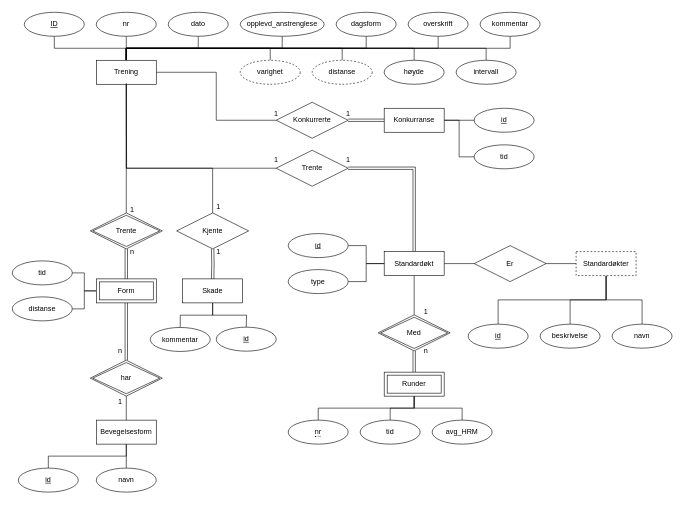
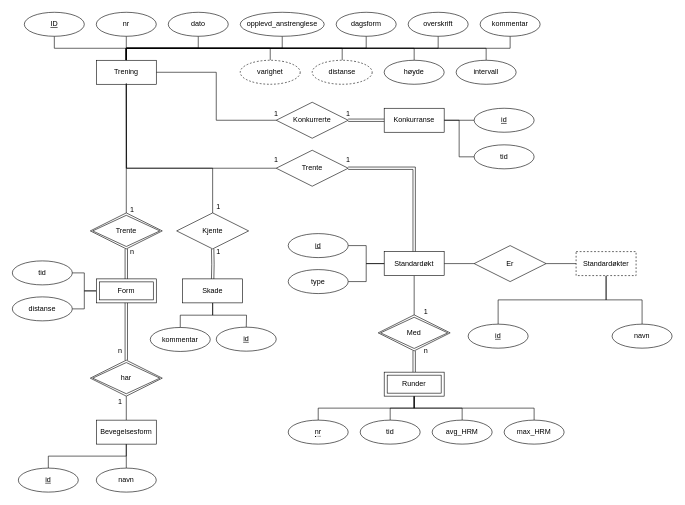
  <mxCell id="0" />
  <mxCell id="1" parent="0" />
  <mxCell id="2" style="edgeStyle=orthogonalEdgeStyle;rounded=0;orthogonalLoop=1;jettySize=auto;html=1;exitX=0.5;exitY=0;exitDx=0;exitDy=0;entryX=0.5;entryY=1;entryDx=0;entryDy=0;endArrow=none;endFill=0;" parent="1" source="16" target="17" edge="1"><mxGeometry relative="1" as="geometry" /></mxCell>
  <mxCell id="3" style="edgeStyle=orthogonalEdgeStyle;rounded=0;orthogonalLoop=1;jettySize=auto;html=1;exitX=0.5;exitY=0;exitDx=0;exitDy=0;entryX=0.5;entryY=1;entryDx=0;entryDy=0;endArrow=none;endFill=0;" parent="1" source="16" target="18" edge="1"><mxGeometry relative="1" as="geometry" /></mxCell>
  <mxCell id="4" style="edgeStyle=orthogonalEdgeStyle;rounded=0;orthogonalLoop=1;jettySize=auto;html=1;exitX=0.5;exitY=0;exitDx=0;exitDy=0;entryX=0.5;entryY=1;entryDx=0;entryDy=0;endArrow=none;endFill=0;" parent="1" source="16" target="19" edge="1"><mxGeometry relative="1" as="geometry" /></mxCell>
  <mxCell id="5" style="edgeStyle=orthogonalEdgeStyle;rounded=0;orthogonalLoop=1;jettySize=auto;html=1;exitX=0.5;exitY=0;exitDx=0;exitDy=0;entryX=0.5;entryY=1;entryDx=0;entryDy=0;endArrow=none;endFill=0;" parent="1" source="16" target="20" edge="1"><mxGeometry relative="1" as="geometry" /></mxCell>
  <mxCell id="6" style="edgeStyle=orthogonalEdgeStyle;rounded=0;orthogonalLoop=1;jettySize=auto;html=1;exitX=0.5;exitY=0;exitDx=0;exitDy=0;endArrow=none;endFill=0;" parent="1" source="16" target="21" edge="1"><mxGeometry relative="1" as="geometry" /></mxCell>
  <mxCell id="7" style="edgeStyle=orthogonalEdgeStyle;rounded=0;orthogonalLoop=1;jettySize=auto;html=1;exitX=0.5;exitY=0;exitDx=0;exitDy=0;endArrow=none;endFill=0;" parent="1" source="16" target="22" edge="1"><mxGeometry relative="1" as="geometry" /></mxCell>
  <mxCell id="8" style="edgeStyle=orthogonalEdgeStyle;rounded=0;orthogonalLoop=1;jettySize=auto;html=1;exitX=0.5;exitY=0;exitDx=0;exitDy=0;entryX=0.5;entryY=1;entryDx=0;entryDy=0;endArrow=none;endFill=0;" parent="1" source="16" target="23" edge="1"><mxGeometry relative="1" as="geometry" /></mxCell>
  <mxCell id="9" style="edgeStyle=orthogonalEdgeStyle;rounded=0;orthogonalLoop=1;jettySize=auto;html=1;exitX=0.5;exitY=0;exitDx=0;exitDy=0;entryX=0.5;entryY=0;entryDx=0;entryDy=0;endArrow=none;endFill=0;" parent="1" source="16" target="24" edge="1"><mxGeometry relative="1" as="geometry" /></mxCell>
  <mxCell id="10" style="edgeStyle=orthogonalEdgeStyle;rounded=0;orthogonalLoop=1;jettySize=auto;html=1;exitX=0.5;exitY=0;exitDx=0;exitDy=0;entryX=0.5;entryY=0;entryDx=0;entryDy=0;endArrow=none;endFill=0;" parent="1" source="16" target="25" edge="1"><mxGeometry relative="1" as="geometry" /></mxCell>
  <mxCell id="11" style="edgeStyle=orthogonalEdgeStyle;rounded=0;orthogonalLoop=1;jettySize=auto;html=1;exitX=0.5;exitY=0;exitDx=0;exitDy=0;entryX=0.5;entryY=0;entryDx=0;entryDy=0;endArrow=none;endFill=0;" parent="1" source="16" target="26" edge="1"><mxGeometry relative="1" as="geometry" /></mxCell>
  <mxCell id="12" style="edgeStyle=orthogonalEdgeStyle;rounded=0;orthogonalLoop=1;jettySize=auto;html=1;exitX=0.5;exitY=1;exitDx=0;exitDy=0;entryX=0.5;entryY=0;entryDx=0;entryDy=0;endArrow=none;endFill=0;" parent="1" source="16" target="33" edge="1"><mxGeometry relative="1" as="geometry" /></mxCell>
  <mxCell id="13" style="edgeStyle=orthogonalEdgeStyle;rounded=0;orthogonalLoop=1;jettySize=auto;html=1;exitX=0.5;exitY=0;exitDx=0;exitDy=0;entryX=0.5;entryY=0;entryDx=0;entryDy=0;endArrow=none;endFill=0;" parent="1" source="16" target="45" edge="1"><mxGeometry relative="1" as="geometry" /></mxCell>
  <mxCell id="14" style="edgeStyle=orthogonalEdgeStyle;rounded=0;orthogonalLoop=1;jettySize=auto;html=1;exitX=1;exitY=0.5;exitDx=0;exitDy=0;entryX=0;entryY=0.5;entryDx=0;entryDy=0;endArrow=none;endFill=0;" parent="1" source="16" target="79" edge="1"><mxGeometry relative="1" as="geometry"><mxPoint x="460" y="200" as="targetPoint" /></mxGeometry></mxCell>
  <mxCell id="15" style="edgeStyle=orthogonalEdgeStyle;rounded=0;orthogonalLoop=1;jettySize=auto;html=1;exitX=0.5;exitY=1;exitDx=0;exitDy=0;endArrow=none;endFill=0;entryX=0.5;entryY=0;entryDx=0;entryDy=0;" parent="1" source="16" target="40" edge="1"><mxGeometry relative="1" as="geometry"><mxPoint x="310" y="300" as="targetPoint" /><Array as="points"><mxPoint x="210" y="280" /><mxPoint x="354" y="280" /></Array></mxGeometry></mxCell>
  <mxCell id="16" value="Trening" style="whiteSpace=wrap;html=1;align=center;" parent="1" vertex="1"><mxGeometry x="160" y="100" width="100" height="40" as="geometry" /></mxCell>
  <mxCell id="17" value="ID" style="ellipse;whiteSpace=wrap;html=1;align=center;fontStyle=4;" parent="1" vertex="1"><mxGeometry x="40" y="20" width="100" height="40" as="geometry" /></mxCell>
  <mxCell id="18" value="nr" style="ellipse;whiteSpace=wrap;html=1;align=center;" parent="1" vertex="1"><mxGeometry x="160" y="20" width="100" height="40" as="geometry" /></mxCell>
  <mxCell id="19" value="dato" style="ellipse;whiteSpace=wrap;html=1;align=center;" parent="1" vertex="1"><mxGeometry x="280" y="20" width="100" height="40" as="geometry" /></mxCell>
  <mxCell id="20" value="opplevd_anstrenglese" style="ellipse;whiteSpace=wrap;html=1;align=center;" parent="1" vertex="1"><mxGeometry x="400" y="20" width="140" height="40" as="geometry" /></mxCell>
  <mxCell id="21" value="dagsform" style="ellipse;whiteSpace=wrap;html=1;align=center;" parent="1" vertex="1"><mxGeometry x="560" y="20" width="100" height="40" as="geometry" /></mxCell>
  <mxCell id="22" value="overskrift" style="ellipse;whiteSpace=wrap;html=1;align=center;" parent="1" vertex="1"><mxGeometry x="680" y="20" width="100" height="40" as="geometry" /></mxCell>
  <mxCell id="23" value="kommentar" style="ellipse;whiteSpace=wrap;html=1;align=center;" parent="1" vertex="1"><mxGeometry x="800" y="20" width="100" height="40" as="geometry" /></mxCell>
  <mxCell id="24" value="varighet" style="ellipse;whiteSpace=wrap;html=1;align=center;dashed=1;" parent="1" vertex="1"><mxGeometry x="400" y="100" width="100" height="40" as="geometry" /></mxCell>
  <mxCell id="25" value="distanse" style="ellipse;whiteSpace=wrap;html=1;align=center;dashed=1;" parent="1" vertex="1"><mxGeometry x="520" y="100" width="100" height="40" as="geometry" /></mxCell>
  <mxCell id="26" value="høyde" style="ellipse;whiteSpace=wrap;html=1;align=center;" parent="1" vertex="1"><mxGeometry x="640" y="100" width="100" height="40" as="geometry" /></mxCell>
  <mxCell id="27" value="tid" style="ellipse;whiteSpace=wrap;html=1;align=center;" parent="1" vertex="1"><mxGeometry x="20" y="434.5" width="100" height="40" as="geometry" /></mxCell>
  <mxCell id="28" style="edgeStyle=orthogonalEdgeStyle;rounded=0;orthogonalLoop=1;jettySize=auto;html=1;exitX=0;exitY=0.5;exitDx=0;exitDy=0;entryX=1;entryY=0.5;entryDx=0;entryDy=0;endArrow=none;endFill=0;" parent="1" source="30" target="27" edge="1"><mxGeometry relative="1" as="geometry" /></mxCell>
  <mxCell id="29" style="edgeStyle=orthogonalEdgeStyle;rounded=0;orthogonalLoop=1;jettySize=auto;html=1;exitX=0;exitY=0.5;exitDx=0;exitDy=0;entryX=1;entryY=0.5;entryDx=0;entryDy=0;endArrow=none;endFill=0;" parent="1" source="30" target="31" edge="1"><mxGeometry relative="1" as="geometry" /></mxCell>
  <mxCell id="30" value="Form" style="shape=ext;margin=3;double=1;whiteSpace=wrap;html=1;align=center;" parent="1" vertex="1"><mxGeometry x="160" y="464.5" width="100" height="40" as="geometry" /></mxCell>
  <mxCell id="31" value="distanse" style="ellipse;whiteSpace=wrap;html=1;align=center;" parent="1" vertex="1"><mxGeometry x="20" y="494.5" width="100" height="40" as="geometry" /></mxCell>
  <mxCell id="32" style="edgeStyle=orthogonalEdgeStyle;rounded=0;orthogonalLoop=1;jettySize=auto;html=1;exitX=0.5;exitY=1;exitDx=0;exitDy=0;entryX=0.5;entryY=0;entryDx=0;entryDy=0;endArrow=none;endFill=0;shape=link;" parent="1" source="33" target="30" edge="1"><mxGeometry relative="1" as="geometry" /></mxCell>
  <mxCell id="33" value="Trente" style="shape=rhombus;double=1;perimeter=rhombusPerimeter;whiteSpace=wrap;html=1;align=center;" parent="1" vertex="1"><mxGeometry x="150" y="354.5" width="120" height="60" as="geometry" /></mxCell>
  <mxCell id="34" value="1" style="text;html=1;strokeColor=none;fillColor=none;align=center;verticalAlign=middle;whiteSpace=wrap;rounded=0;" parent="1" vertex="1"><mxGeometry x="190" y="334.5" width="60" height="30" as="geometry" /></mxCell>
  <mxCell id="35" value="n" style="text;html=1;strokeColor=none;fillColor=none;align=center;verticalAlign=middle;whiteSpace=wrap;rounded=0;" parent="1" vertex="1"><mxGeometry x="190" y="404.5" width="60" height="30" as="geometry" /></mxCell>
  <mxCell id="36" style="edgeStyle=orthogonalEdgeStyle;rounded=0;orthogonalLoop=1;jettySize=auto;html=1;exitX=0.5;exitY=1;exitDx=0;exitDy=0;entryX=0.5;entryY=0;entryDx=0;entryDy=0;endArrow=none;endFill=0;" parent="1" source="38" target="41" edge="1"><mxGeometry relative="1" as="geometry" /></mxCell>
  <mxCell id="37" style="edgeStyle=orthogonalEdgeStyle;rounded=0;orthogonalLoop=1;jettySize=auto;html=1;exitX=0.5;exitY=1;exitDx=0;exitDy=0;entryX=0.5;entryY=0;entryDx=0;entryDy=0;endArrow=none;endFill=0;" parent="1" source="38" edge="1"><mxGeometry relative="1" as="geometry"><mxPoint x="410" y="545.5" as="targetPoint" /></mxGeometry></mxCell>
  <mxCell id="38" value="Skade" style="whiteSpace=wrap;html=1;align=center;" parent="1" vertex="1"><mxGeometry x="304" y="464.5" width="100" height="40" as="geometry" /></mxCell>
  <mxCell id="39" style="edgeStyle=orthogonalEdgeStyle;rounded=0;orthogonalLoop=1;jettySize=auto;html=1;exitX=0.5;exitY=1;exitDx=0;exitDy=0;entryX=0.5;entryY=0;entryDx=0;entryDy=0;endArrow=none;endFill=0;shape=link;" parent="1" target="38" edge="1"><mxGeometry relative="1" as="geometry"><mxPoint x="354" y="414.5" as="sourcePoint" /></mxGeometry></mxCell>
  <mxCell id="40" value="Kjente" style="shape=rhombus;perimeter=rhombusPerimeter;whiteSpace=wrap;html=1;align=center;" parent="1" vertex="1"><mxGeometry x="294" y="354.5" width="120" height="60" as="geometry" /></mxCell>
  <mxCell id="41" value="kommentar" style="ellipse;whiteSpace=wrap;html=1;align=center;" parent="1" vertex="1"><mxGeometry x="250" y="545.5" width="100" height="40" as="geometry" /></mxCell>
  <mxCell id="42" value="&lt;u&gt;id&lt;/u&gt;" style="ellipse;whiteSpace=wrap;html=1;align=center;" parent="1" vertex="1"><mxGeometry x="360" y="545" width="100" height="40" as="geometry" /></mxCell>
  <mxCell id="43" value="1" style="text;html=1;strokeColor=none;fillColor=none;align=center;verticalAlign=middle;whiteSpace=wrap;rounded=0;" parent="1" vertex="1"><mxGeometry x="334" y="404.5" width="60" height="30" as="geometry" /></mxCell>
  <mxCell id="44" value="1" style="text;html=1;strokeColor=none;fillColor=none;align=center;verticalAlign=middle;whiteSpace=wrap;rounded=0;" parent="1" vertex="1"><mxGeometry x="334" y="330" width="60" height="30" as="geometry" /></mxCell>
  <mxCell id="45" value="intervall" style="ellipse;whiteSpace=wrap;html=1;align=center;" parent="1" vertex="1"><mxGeometry x="760" y="100" width="100" height="40" as="geometry" /></mxCell>
  <mxCell id="46" style="edgeStyle=orthogonalEdgeStyle;rounded=0;orthogonalLoop=1;jettySize=auto;html=1;exitX=1;exitY=0.5;exitDx=0;exitDy=0;entryX=0;entryY=0.5;entryDx=0;entryDy=0;endArrow=none;endFill=0;" parent="1" source="48" target="50" edge="1"><mxGeometry relative="1" as="geometry" /></mxCell>
  <mxCell id="47" style="edgeStyle=orthogonalEdgeStyle;rounded=0;orthogonalLoop=1;jettySize=auto;html=1;exitX=1;exitY=0.5;exitDx=0;exitDy=0;entryX=0;entryY=0.5;entryDx=0;entryDy=0;endArrow=none;endFill=0;" parent="1" source="48" target="49" edge="1"><mxGeometry relative="1" as="geometry" /></mxCell>
  <mxCell id="48" value="Konkurranse" style="whiteSpace=wrap;html=1;align=center;" parent="1" vertex="1"><mxGeometry x="640" y="180" width="100" height="40" as="geometry" /></mxCell>
  <mxCell id="49" value="tid" style="ellipse;whiteSpace=wrap;html=1;align=center;" parent="1" vertex="1"><mxGeometry x="790" y="241" width="100" height="40" as="geometry" /></mxCell>
  <mxCell id="50" value="&lt;u&gt;id&lt;/u&gt;" style="ellipse;whiteSpace=wrap;html=1;align=center;" parent="1" vertex="1"><mxGeometry x="790" y="180" width="100" height="40" as="geometry" /></mxCell>
  <mxCell id="51" style="edgeStyle=orthogonalEdgeStyle;rounded=0;orthogonalLoop=1;jettySize=auto;html=1;exitX=1;exitY=0.5;exitDx=0;exitDy=0;entryX=0;entryY=0.5;entryDx=0;entryDy=0;endArrow=none;endFill=0;shape=link;" parent="1" source="79" target="48" edge="1"><mxGeometry relative="1" as="geometry"><mxPoint x="580" y="200" as="sourcePoint" /></mxGeometry></mxCell>
  <mxCell id="52" value="1" style="text;html=1;strokeColor=none;fillColor=none;align=center;verticalAlign=middle;whiteSpace=wrap;rounded=0;" parent="1" vertex="1"><mxGeometry x="430" y="174" width="60" height="30" as="geometry" /></mxCell>
  <mxCell id="53" value="1" style="text;html=1;strokeColor=none;fillColor=none;align=center;verticalAlign=middle;whiteSpace=wrap;rounded=0;" parent="1" vertex="1"><mxGeometry x="550" y="174" width="60" height="30" as="geometry" /></mxCell>
  <mxCell id="54" style="edgeStyle=orthogonalEdgeStyle;rounded=0;orthogonalLoop=1;jettySize=auto;html=1;exitX=0.5;exitY=0;exitDx=0;exitDy=0;entryX=1;entryY=0.5;entryDx=0;entryDy=0;endArrow=none;endFill=0;shape=link;" parent="1" source="57" target="59" edge="1"><mxGeometry relative="1" as="geometry" /></mxCell>
  <mxCell id="55" style="edgeStyle=orthogonalEdgeStyle;rounded=0;orthogonalLoop=1;jettySize=auto;html=1;exitX=0.5;exitY=1;exitDx=0;exitDy=0;entryX=0.5;entryY=0;entryDx=0;entryDy=0;endArrow=none;endFill=0;" parent="1" source="57" target="65" edge="1"><mxGeometry relative="1" as="geometry" /></mxCell>
  <mxCell id="56" style="edgeStyle=orthogonalEdgeStyle;rounded=0;orthogonalLoop=1;jettySize=auto;html=1;exitX=1;exitY=0.5;exitDx=0;exitDy=0;entryX=0;entryY=0.5;entryDx=0;entryDy=0;endArrow=none;endFill=0;" edge="1" parent="1" source="57" target="91"><mxGeometry relative="1" as="geometry" /></mxCell>
  <mxCell id="57" value="Standardøkt" style="whiteSpace=wrap;html=1;align=center;" parent="1" vertex="1"><mxGeometry x="640" y="419" width="100" height="40" as="geometry" /></mxCell>
  <mxCell id="58" style="edgeStyle=orthogonalEdgeStyle;rounded=0;orthogonalLoop=1;jettySize=auto;html=1;exitX=0;exitY=0.5;exitDx=0;exitDy=0;entryX=0.5;entryY=1;entryDx=0;entryDy=0;endArrow=none;endFill=0;" parent="1" source="59" edge="1"><mxGeometry relative="1" as="geometry"><mxPoint x="460" y="280" as="sourcePoint" /><mxPoint x="210" y="138" as="targetPoint" /></mxGeometry></mxCell>
  <mxCell id="59" value="Trente" style="shape=rhombus;perimeter=rhombusPerimeter;whiteSpace=wrap;html=1;align=center;" parent="1" vertex="1"><mxGeometry x="460" y="250" width="120" height="60" as="geometry" /></mxCell>
  <mxCell id="60" style="edgeStyle=orthogonalEdgeStyle;rounded=0;orthogonalLoop=1;jettySize=auto;html=1;exitX=1;exitY=0.5;exitDx=0;exitDy=0;entryX=0;entryY=0.5;entryDx=0;entryDy=0;endArrow=none;endFill=0;" edge="1" parent="1" source="61" target="57"><mxGeometry relative="1" as="geometry" /></mxCell>
  <mxCell id="61" value="&lt;u&gt;id&lt;/u&gt;" style="ellipse;whiteSpace=wrap;html=1;align=center;" parent="1" vertex="1"><mxGeometry x="480" y="389" width="100" height="40" as="geometry" /></mxCell>
  <mxCell id="62" style="edgeStyle=orthogonalEdgeStyle;rounded=0;orthogonalLoop=1;jettySize=auto;html=1;exitX=1;exitY=0.5;exitDx=0;exitDy=0;entryX=0;entryY=0.5;entryDx=0;entryDy=0;endArrow=none;endFill=0;" edge="1" parent="1" source="63" target="57"><mxGeometry relative="1" as="geometry" /></mxCell>
  <mxCell id="63" value="type" style="ellipse;whiteSpace=wrap;html=1;align=center;" parent="1" vertex="1"><mxGeometry x="480" y="449" width="100" height="40" as="geometry" /></mxCell>
  <mxCell id="64" style="edgeStyle=orthogonalEdgeStyle;rounded=0;orthogonalLoop=1;jettySize=auto;html=1;exitX=0.5;exitY=1;exitDx=0;exitDy=0;entryX=0.5;entryY=0;entryDx=0;entryDy=0;endArrow=none;endFill=0;shape=link;" parent="1" source="65" target="70" edge="1"><mxGeometry relative="1" as="geometry" /></mxCell>
  <mxCell id="65" value="Med" style="shape=rhombus;double=1;perimeter=rhombusPerimeter;whiteSpace=wrap;html=1;align=center;" parent="1" vertex="1"><mxGeometry x="630" y="524.5" width="120" height="60" as="geometry" /></mxCell>
  <mxCell id="66" style="edgeStyle=orthogonalEdgeStyle;rounded=0;orthogonalLoop=1;jettySize=auto;html=1;exitX=0.5;exitY=1;exitDx=0;exitDy=0;entryX=0.5;entryY=0;entryDx=0;entryDy=0;endArrow=none;endFill=0;" parent="1" source="70" target="71" edge="1"><mxGeometry relative="1" as="geometry" /></mxCell>
  <mxCell id="67" style="edgeStyle=orthogonalEdgeStyle;rounded=0;orthogonalLoop=1;jettySize=auto;html=1;exitX=0.5;exitY=1;exitDx=0;exitDy=0;entryX=0.5;entryY=0;entryDx=0;entryDy=0;endArrow=none;endFill=0;" parent="1" source="70" target="72" edge="1"><mxGeometry relative="1" as="geometry" /></mxCell>
  <mxCell id="68" style="edgeStyle=orthogonalEdgeStyle;rounded=0;orthogonalLoop=1;jettySize=auto;html=1;exitX=0.5;exitY=1;exitDx=0;exitDy=0;entryX=0.5;entryY=0;entryDx=0;entryDy=0;endArrow=none;endFill=0;" parent="1" source="70" target="73" edge="1"><mxGeometry relative="1" as="geometry" /></mxCell>
+ <mxCell id="69" style="edgeStyle=orthogonalEdgeStyle;rounded=0;orthogonalLoop=1;jettySize=auto;html=1;exitX=0.5;exitY=1;exitDx=0;exitDy=0;entryX=0.5;entryY=0;entryDx=0;entryDy=0;endArrow=none;endFill=0;" parent="1" source="70" target="74" edge="1"><mxGeometry relative="1" as="geometry" /></mxCell>
  <mxCell id="70" value="Runder" style="shape=ext;margin=3;double=1;whiteSpace=wrap;html=1;align=center;" parent="1" vertex="1"><mxGeometry x="640" y="620" width="100" height="40" as="geometry" /></mxCell>
  <mxCell id="71" value="&lt;span style=&quot;border-bottom: 1px dotted&quot;&gt;nr&lt;/span&gt;" style="ellipse;whiteSpace=wrap;html=1;align=center;" parent="1" vertex="1"><mxGeometry x="480" y="700" width="100" height="40" as="geometry" /></mxCell>
  <mxCell id="72" value="tid" style="ellipse;whiteSpace=wrap;html=1;align=center;" parent="1" vertex="1"><mxGeometry x="600" y="700" width="100" height="40" as="geometry" /></mxCell>
  <mxCell id="73" value="avg_HRM" style="ellipse;whiteSpace=wrap;html=1;align=center;" parent="1" vertex="1"><mxGeometry x="720" y="700" width="100" height="40" as="geometry" /></mxCell>
+ <mxCell id="74" value="max_HRM" style="ellipse;whiteSpace=wrap;html=1;align=center;" parent="1" vertex="1"><mxGeometry x="840" y="700" width="100" height="40" as="geometry" /></mxCell>
  <mxCell id="75" value="1" style="text;html=1;strokeColor=none;fillColor=none;align=center;verticalAlign=middle;whiteSpace=wrap;rounded=0;" parent="1" vertex="1"><mxGeometry x="430" y="251" width="60" height="30" as="geometry" /></mxCell>
  <mxCell id="76" value="1" style="text;html=1;strokeColor=none;fillColor=none;align=center;verticalAlign=middle;whiteSpace=wrap;rounded=0;" parent="1" vertex="1"><mxGeometry x="550" y="251" width="60" height="30" as="geometry" /></mxCell>
  <mxCell id="77" value="n" style="text;html=1;strokeColor=none;fillColor=none;align=center;verticalAlign=middle;whiteSpace=wrap;rounded=0;" parent="1" vertex="1"><mxGeometry x="680" y="570" width="60" height="30" as="geometry" /></mxCell>
  <mxCell id="78" value="1" style="text;html=1;strokeColor=none;fillColor=none;align=center;verticalAlign=middle;whiteSpace=wrap;rounded=0;" parent="1" vertex="1"><mxGeometry x="680" y="504.5" width="60" height="30" as="geometry" /></mxCell>
  <mxCell id="79" value="Konkurrerte" style="shape=rhombus;perimeter=rhombusPerimeter;whiteSpace=wrap;html=1;align=center;" vertex="1" parent="1"><mxGeometry x="460" y="170" width="120" height="60" as="geometry" /></mxCell>
  <mxCell id="80" style="edgeStyle=orthogonalEdgeStyle;rounded=0;orthogonalLoop=1;jettySize=auto;html=1;exitX=0.5;exitY=1;exitDx=0;exitDy=0;entryX=0.5;entryY=0;entryDx=0;entryDy=0;endArrow=none;endFill=0;" edge="1" parent="1" source="81" target="84"><mxGeometry relative="1" as="geometry" /></mxCell>
  <mxCell id="81" value="har" style="shape=rhombus;double=1;perimeter=rhombusPerimeter;whiteSpace=wrap;html=1;align=center;" vertex="1" parent="1"><mxGeometry x="150" y="600" width="120" height="60" as="geometry" /></mxCell>
  <mxCell id="82" style="edgeStyle=orthogonalEdgeStyle;rounded=0;orthogonalLoop=1;jettySize=auto;html=1;exitX=0.5;exitY=1;exitDx=0;exitDy=0;entryX=0.5;entryY=0;entryDx=0;entryDy=0;endArrow=none;endFill=0;" edge="1" parent="1" source="84" target="88"><mxGeometry relative="1" as="geometry" /></mxCell>
  <mxCell id="83" style="edgeStyle=orthogonalEdgeStyle;rounded=0;orthogonalLoop=1;jettySize=auto;html=1;exitX=0.5;exitY=1;exitDx=0;exitDy=0;entryX=0.5;entryY=0;entryDx=0;entryDy=0;endArrow=none;endFill=0;" edge="1" parent="1" source="84" target="89"><mxGeometry relative="1" as="geometry" /></mxCell>
  <mxCell id="84" value="Bevegelsesform" style="whiteSpace=wrap;html=1;align=center;" vertex="1" parent="1"><mxGeometry x="160" y="700" width="100" height="40" as="geometry" /></mxCell>
  <mxCell id="85" value="1" style="text;html=1;strokeColor=none;fillColor=none;align=center;verticalAlign=middle;whiteSpace=wrap;rounded=0;" vertex="1" parent="1"><mxGeometry x="170" y="655" width="60" height="30" as="geometry" /></mxCell>
  <mxCell id="86" value="" style="edgeStyle=orthogonalEdgeStyle;rounded=0;orthogonalLoop=1;jettySize=auto;html=1;exitX=0.5;exitY=1;exitDx=0;exitDy=0;endArrow=none;endFill=0;entryX=0.5;entryY=0;entryDx=0;entryDy=0;shape=link;" edge="1" parent="1" source="30" target="81"><mxGeometry relative="1" as="geometry"><mxPoint x="210" y="504.5" as="sourcePoint" /><mxPoint x="220" y="560" as="targetPoint" /></mxGeometry></mxCell>
  <mxCell id="87" value="n" style="text;html=1;strokeColor=none;fillColor=none;align=center;verticalAlign=middle;whiteSpace=wrap;rounded=0;" vertex="1" parent="1"><mxGeometry x="170" y="570" width="60" height="30" as="geometry" /></mxCell>
  <mxCell id="88" value="&lt;u&gt;id&lt;/u&gt;" style="ellipse;whiteSpace=wrap;html=1;align=center;" vertex="1" parent="1"><mxGeometry x="30" y="780" width="100" height="40" as="geometry" /></mxCell>
  <mxCell id="89" value="navn" style="ellipse;whiteSpace=wrap;html=1;align=center;" vertex="1" parent="1"><mxGeometry x="160" y="780" width="100" height="40" as="geometry" /></mxCell>
  <mxCell id="90" style="edgeStyle=orthogonalEdgeStyle;rounded=0;orthogonalLoop=1;jettySize=auto;html=1;exitX=1;exitY=0.5;exitDx=0;exitDy=0;entryX=0;entryY=0.5;entryDx=0;entryDy=0;endArrow=none;endFill=0;" edge="1" parent="1" source="91" target="95"><mxGeometry relative="1" as="geometry" /></mxCell>
  <mxCell id="91" value="Er" style="shape=rhombus;perimeter=rhombusPerimeter;whiteSpace=wrap;html=1;align=center;" vertex="1" parent="1"><mxGeometry x="790" y="409" width="120" height="60" as="geometry" /></mxCell>
  <mxCell id="92" style="edgeStyle=orthogonalEdgeStyle;rounded=0;orthogonalLoop=1;jettySize=auto;html=1;exitX=0.5;exitY=1;exitDx=0;exitDy=0;entryX=0.5;entryY=0;entryDx=0;entryDy=0;endArrow=none;endFill=0;" edge="1" parent="1" source="95" target="98"><mxGeometry relative="1" as="geometry" /></mxCell>
- <mxCell id="93" style="edgeStyle=orthogonalEdgeStyle;rounded=0;orthogonalLoop=1;jettySize=auto;html=1;exitX=0.5;exitY=1;exitDx=0;exitDy=0;entryX=0.5;entryY=0;entryDx=0;entryDy=0;endArrow=none;endFill=0;" edge="1" parent="1" source="95" target="97"><mxGeometry relative="1" as="geometry" /></mxCell>
  <mxCell id="94" style="edgeStyle=orthogonalEdgeStyle;rounded=0;orthogonalLoop=1;jettySize=auto;html=1;exitX=0.5;exitY=1;exitDx=0;exitDy=0;entryX=0.5;entryY=0;entryDx=0;entryDy=0;endArrow=none;endFill=0;" edge="1" parent="1" source="95" target="96"><mxGeometry relative="1" as="geometry" /></mxCell>
  <mxCell id="95" value="Standardøkter" style="whiteSpace=wrap;html=1;align=center;dashed=1;" vertex="1" parent="1"><mxGeometry x="960" y="419" width="100" height="40" as="geometry" /></mxCell>
  <mxCell id="96" value="navn" style="ellipse;whiteSpace=wrap;html=1;align=center;" vertex="1" parent="1"><mxGeometry x="1020" y="540" width="100" height="40" as="geometry" /></mxCell>
- <mxCell id="97" value="beskrivelse" style="ellipse;whiteSpace=wrap;html=1;align=center;" vertex="1" parent="1"><mxGeometry x="900" y="540" width="100" height="40" as="geometry" /></mxCell>
  <mxCell id="98" value="id" style="ellipse;whiteSpace=wrap;html=1;align=center;fontStyle=4;" vertex="1" parent="1"><mxGeometry x="780" y="540" width="100" height="40" as="geometry" /></mxCell>
